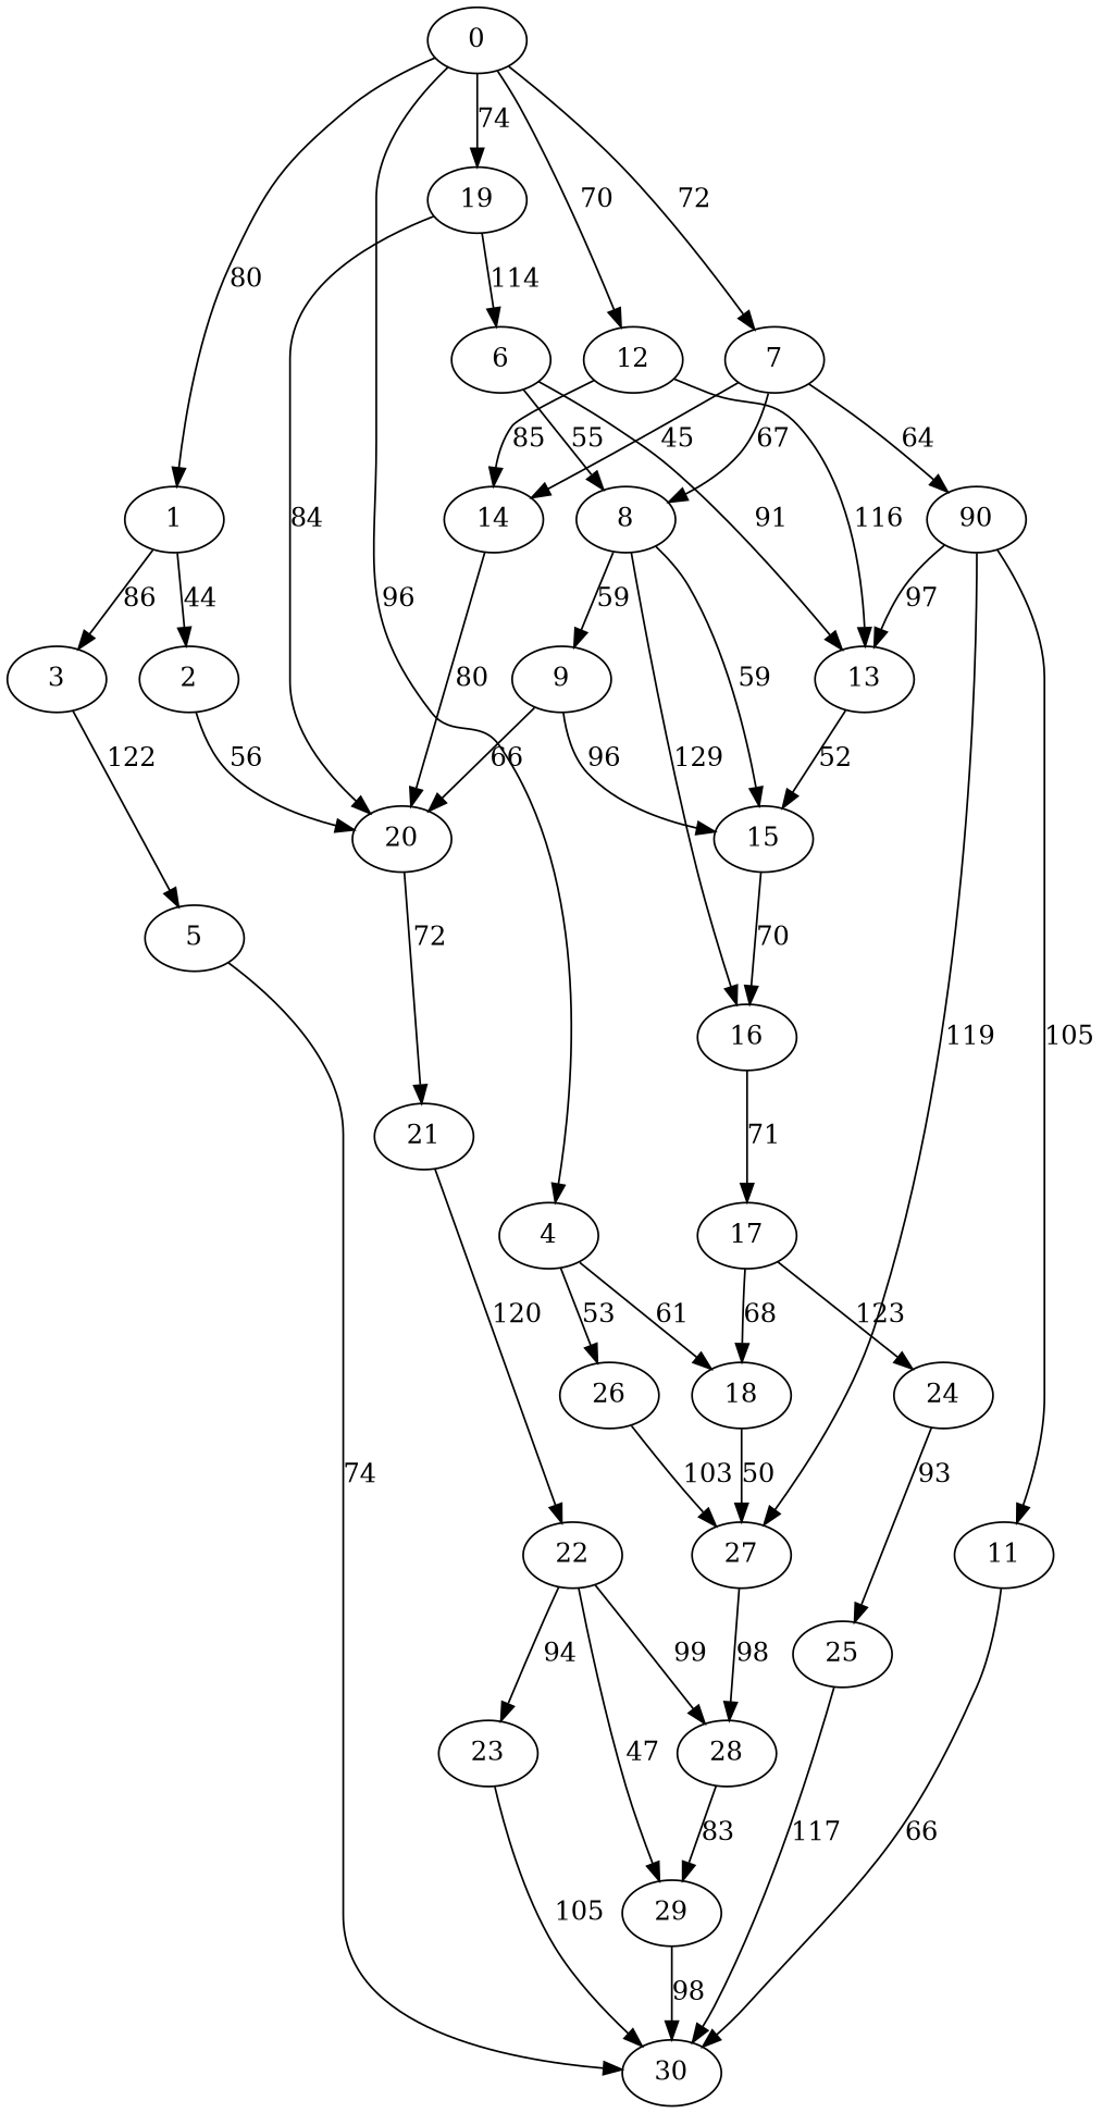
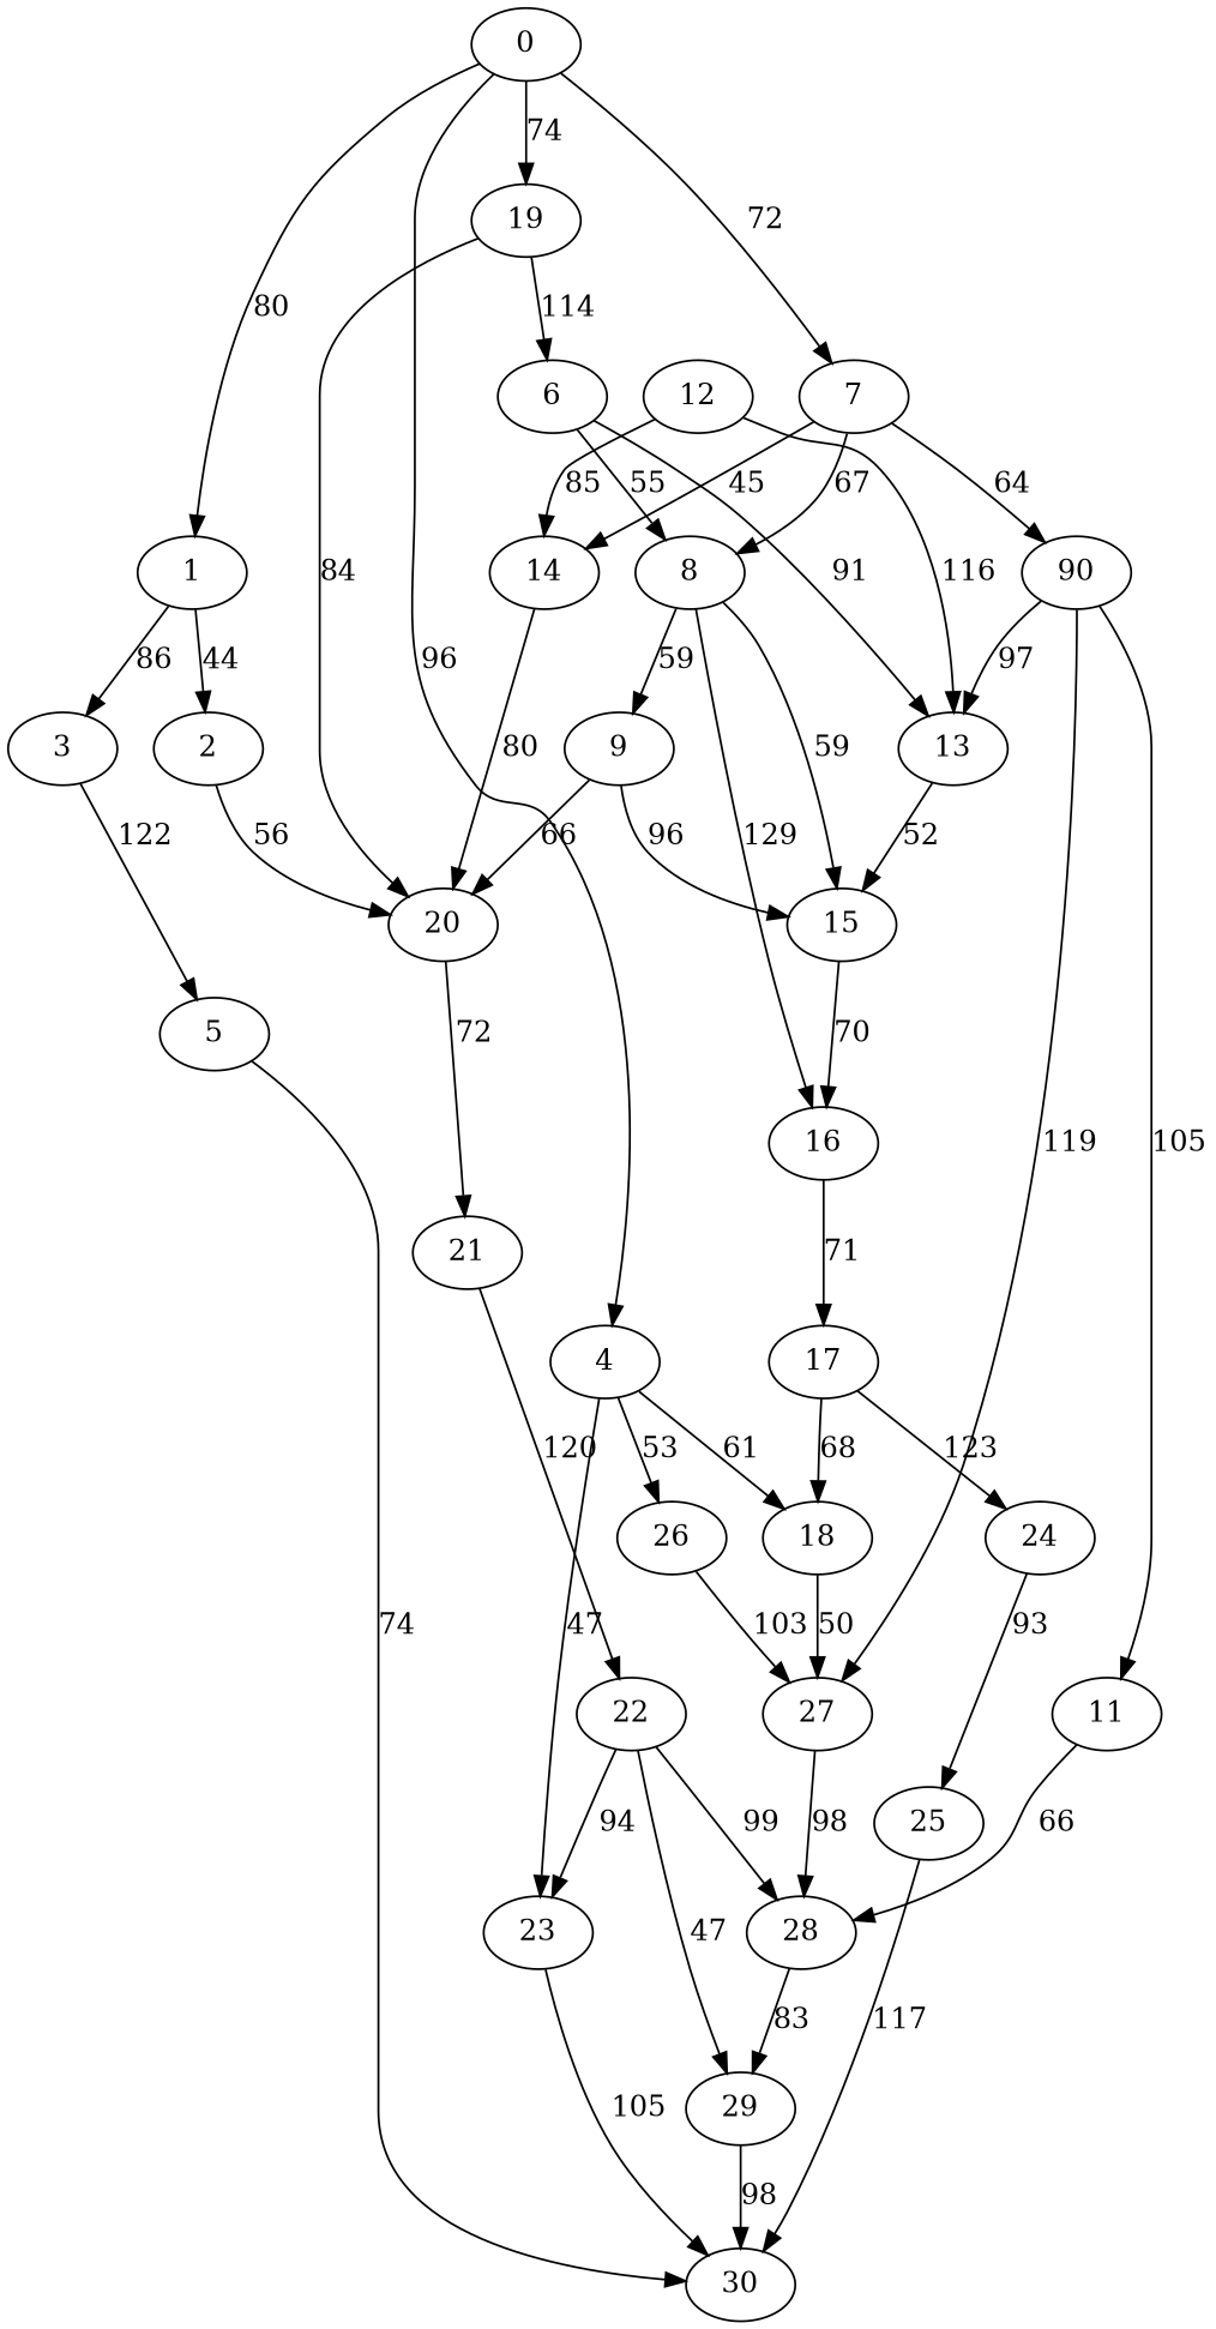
  digraph {
    0
    1
    4
    7
    12
    19
    2
    3
    18
    23
    26
    6
    8
    13
    n15 [label=90]
    14
    20
    5
    27
    30
    9
    15
    16
    11
    21
    22
    28
    17
    24
    29
    25
    0 -> 1 [label=80]
    0 -> 4 [label=96]
    0 -> 7 [label=72]
-   0 -> 12 [label=70]
    0 -> 19 [label=74]
    1 -> 2 [label=44]
    1 -> 3 [label=86]
    4 -> 18 [label=61]
+   4 -> 23 [label=47]
    4 -> 26 [label=53]
    7 -> 8 [label=67]
    7 -> n15 [label=64]
    7 -> 14 [label=45]
    12 -> 13 [label=116]
    12 -> 14 [label=85]
    19 -> 6 [label=114]
    19 -> 20 [label=84]
    2 -> 20 [label=56]
    3 -> 5 [label=122]
    18 -> 27 [label=50]
    23 -> 30 [label=105]
    26 -> 27 [label=103]
    6 -> 8 [label=55]
    6 -> 13 [label=91]
    8 -> 9 [label=59]
    8 -> 15 [label=59]
    8 -> 16 [label=129]
    13 -> 15 [label=52]
    n15 -> 13 [label=97]
    n15 -> 27 [label=119]
    n15 -> 11 [label=105]
    14 -> 20 [label=80]
    20 -> 21 [label=72]
    5 -> 30 [label=74]
    27 -> 28 [label=98]
    9 -> 20 [label=66]
    9 -> 15 [label=96]
    15 -> 16 [label=70]
    16 -> 17 [label=71]
-   11 -> 30 [label=66]
+   11 -> 28 [label=66]
    21 -> 22 [label=120]
    22 -> 23 [label=94]
    22 -> 28 [label=99]
    22 -> 29 [label=47]
    28 -> 29 [label=83]
    17 -> 18 [label=68]
    17 -> 24 [label=123]
    24 -> 25 [label=93]
    29 -> 30 [label=98]
    25 -> 30 [label=117]
  }
